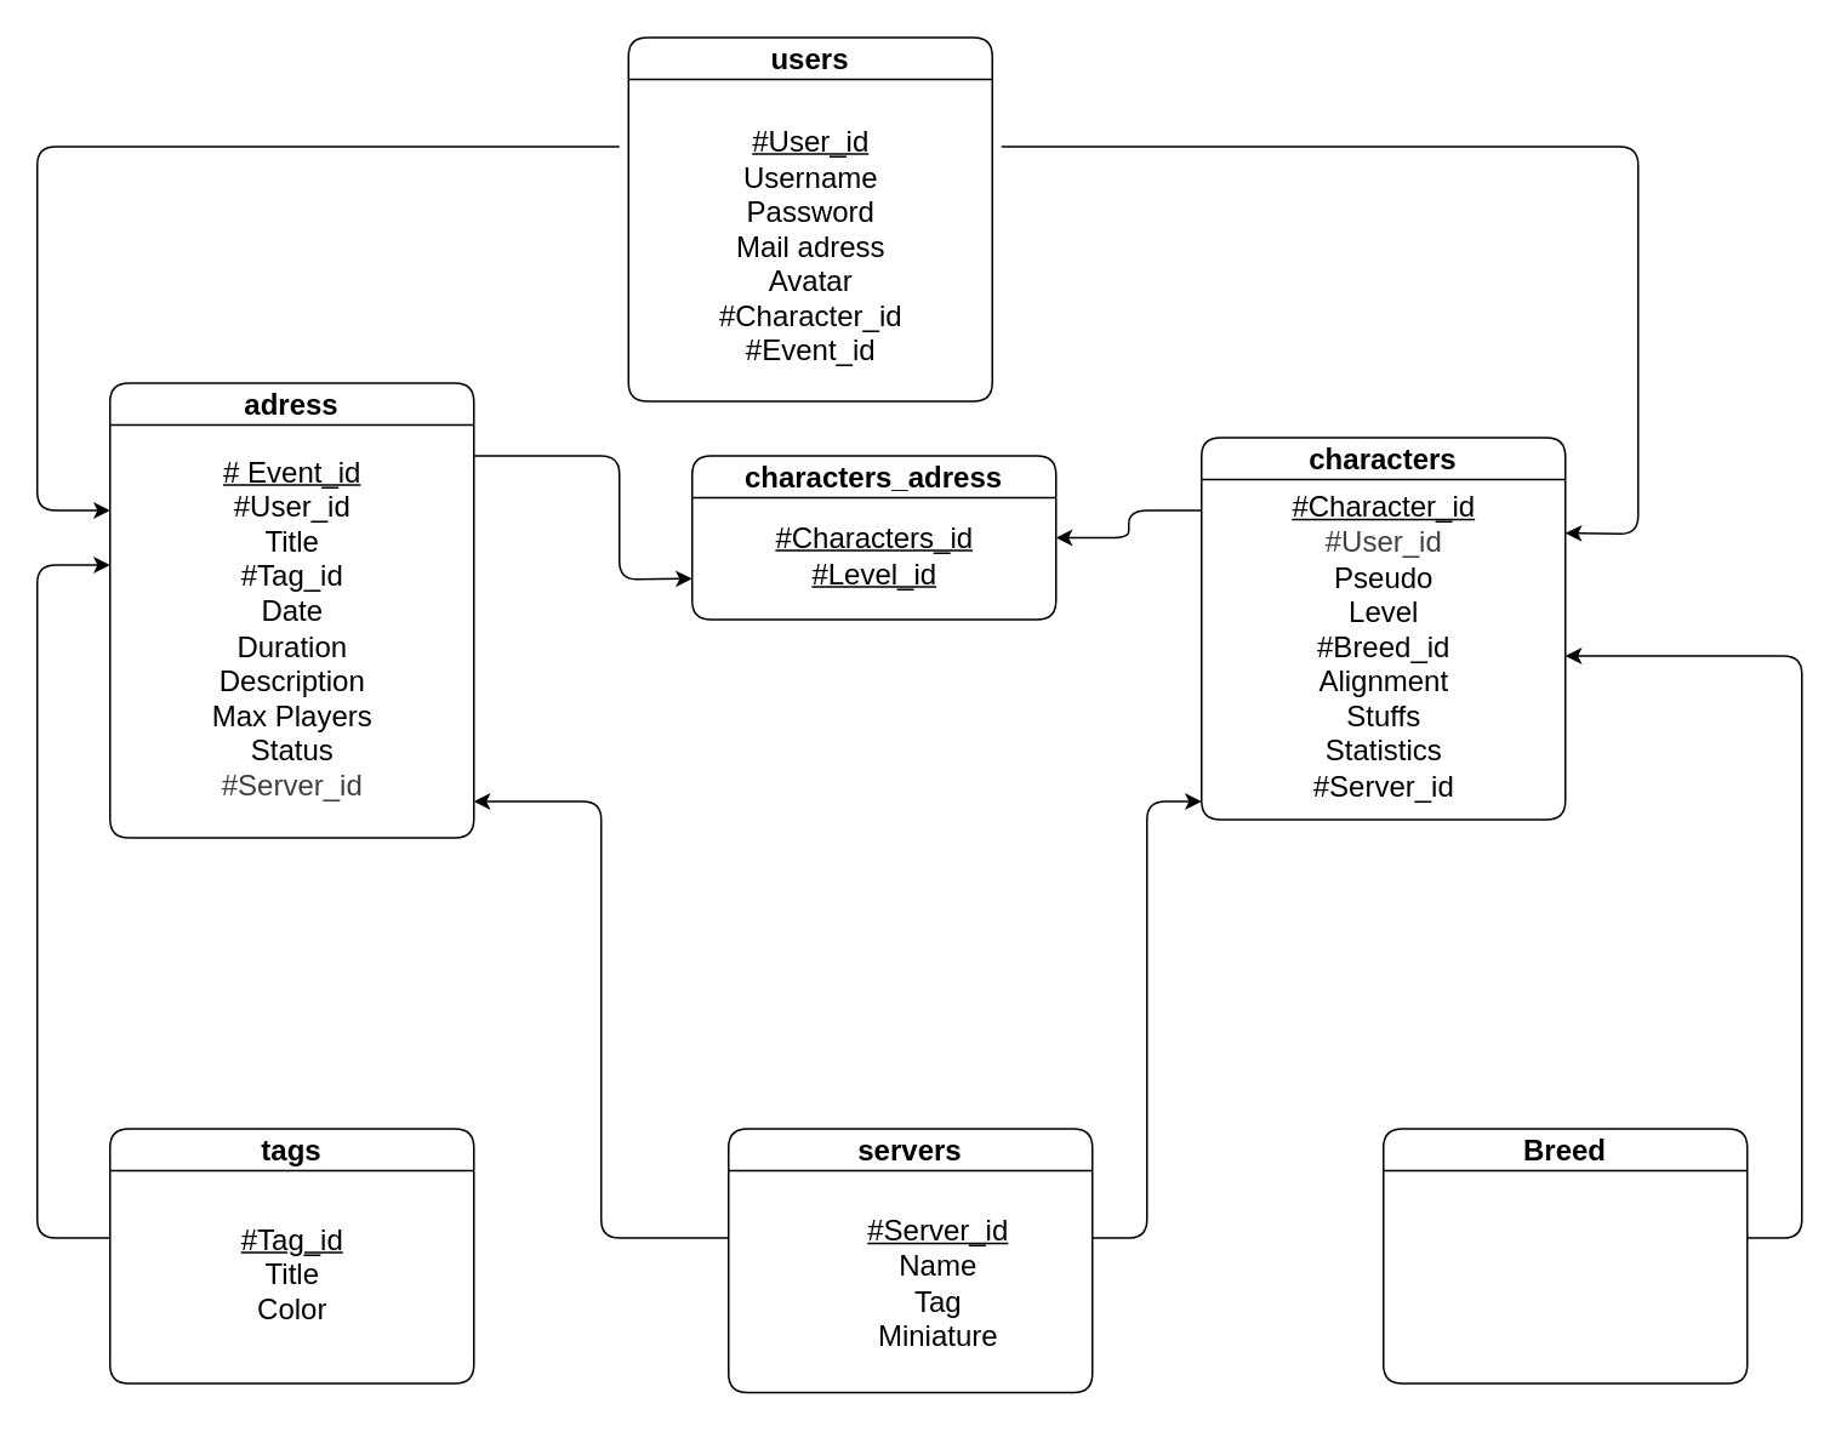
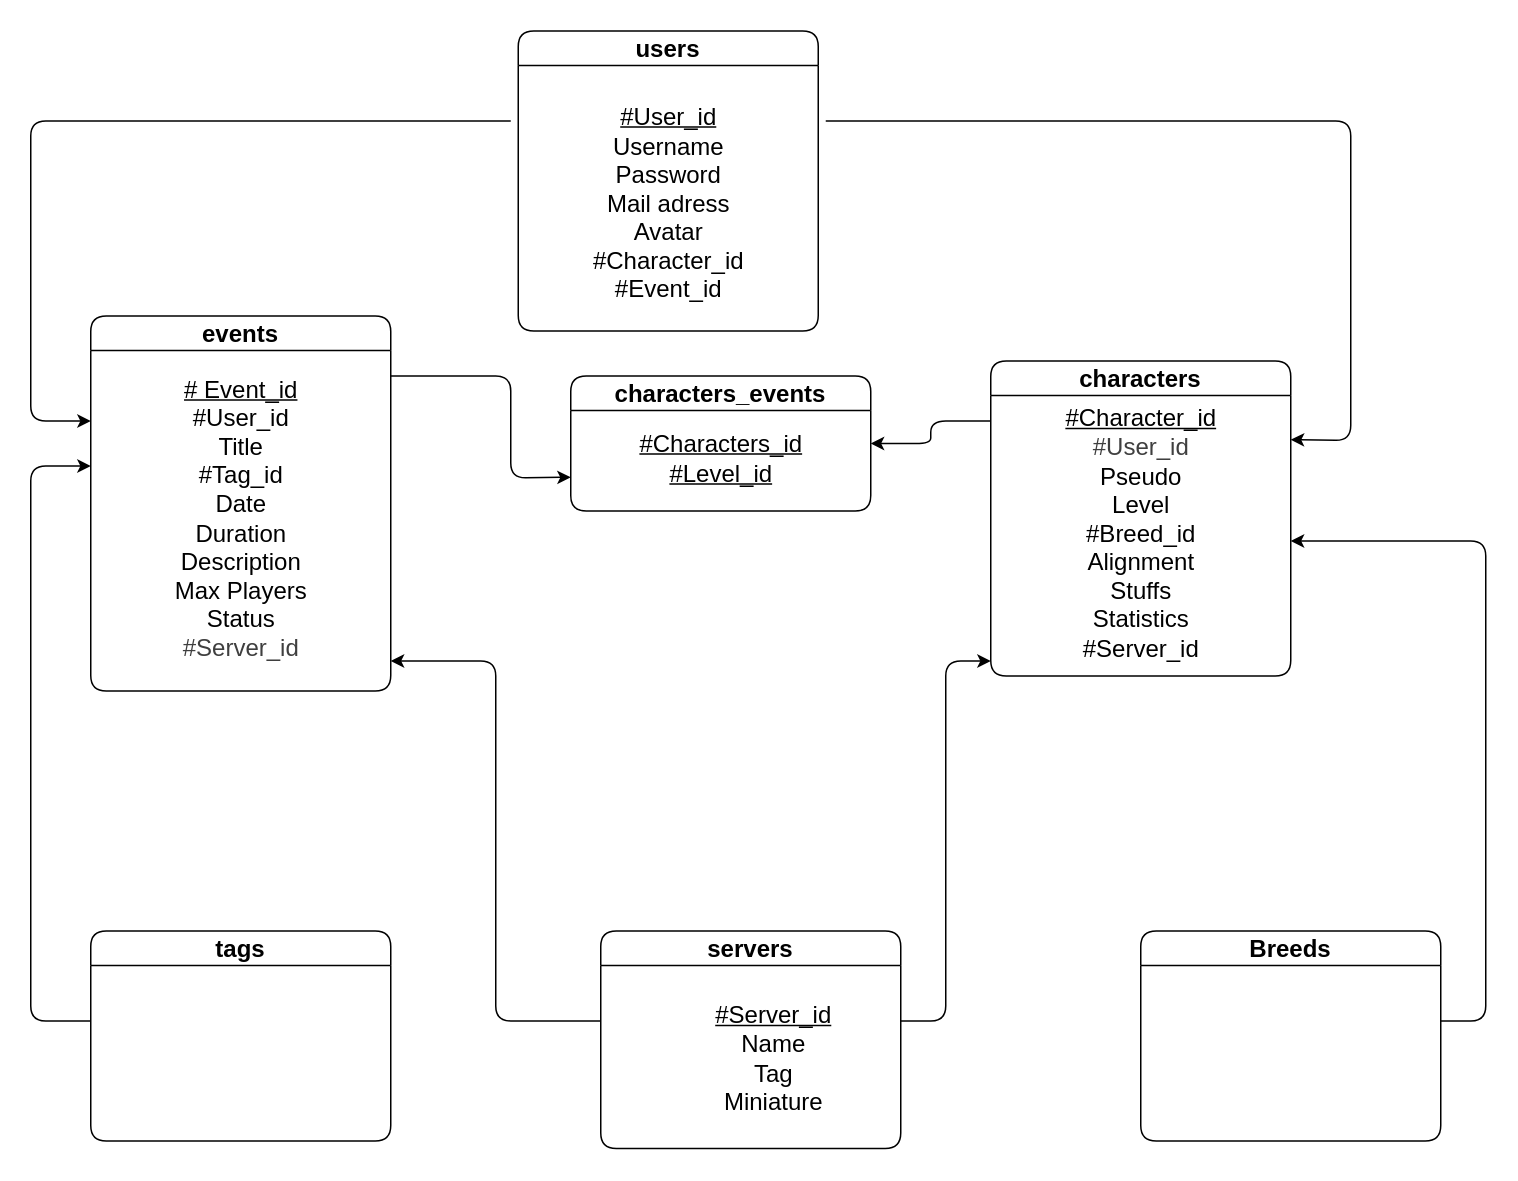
  <mxCell id="0" />
  <mxCell id="1" parent="0" />
  <mxCell id="2" style="edgeStyle=none;html=1;" parent="1" edge="1"><mxGeometry relative="1" as="geometry"><mxPoint x="660" y="440" as="targetPoint" /><mxPoint x="600" y="680" as="sourcePoint" /><Array as="points"><mxPoint x="630" y="680" /><mxPoint x="630" y="440" /></Array></mxGeometry></mxCell>
  <mxCell id="3" style="edgeStyle=none;html=1;entryX=1;entryY=0.5;entryDx=0;entryDy=0;" parent="1" target="21" edge="1"><mxGeometry relative="1" as="geometry"><mxPoint x="660" y="280" as="sourcePoint" /><Array as="points"><mxPoint x="620" y="280" /><mxPoint x="620" y="295" /></Array></mxGeometry></mxCell>
  <mxCell id="4" style="edgeStyle=none;html=1;exitX=1;exitY=0.25;exitDx=0;exitDy=0;entryX=1;entryY=0.25;entryDx=0;entryDy=0;" parent="1" target="5" edge="1"><mxGeometry relative="1" as="geometry"><mxPoint x="550" y="80" as="sourcePoint" /><Array as="points"><mxPoint x="900" y="80" /><mxPoint x="900" y="293" /></Array></mxGeometry></mxCell>
  <mxCell id="5" value="&lt;span style=&quot;font-size: 16px;&quot;&gt;characters&lt;/span&gt;" style="swimlane;whiteSpace=wrap;html=1;fillColor=#FFFFFF;rounded=1;shadow=0;glass=0;swimlaneLine=1;separatorColor=none;" parent="1" vertex="1"><mxGeometry x="660" y="240" width="200" height="210" as="geometry" /></mxCell>
  <mxCell id="6" value="&lt;div&gt;&lt;span style=&quot;font-size: 16px;&quot;&gt;&lt;u&gt;#Character_id&lt;/u&gt;&lt;/span&gt;&lt;/div&gt;&lt;div&gt;&lt;span style=&quot;color: rgb(63, 63, 63); font-size: 16px;&quot;&gt;#User_id&lt;/span&gt;&lt;span style=&quot;font-size: 16px;&quot;&gt;&lt;u&gt;&lt;br&gt;&lt;/u&gt;&lt;/span&gt;&lt;/div&gt;&lt;div&gt;&lt;span style=&quot;font-size: 16px;&quot;&gt;Pseudo&lt;/span&gt;&lt;/div&gt;&lt;div&gt;&lt;span style=&quot;font-size: 16px;&quot;&gt;Level&lt;/span&gt;&lt;/div&gt;&lt;div&gt;&lt;span style=&quot;font-size: 16px;&quot;&gt;#Breed_id&lt;/span&gt;&lt;/div&gt;&lt;div&gt;&lt;span style=&quot;font-size: 16px;&quot;&gt;Alignment&lt;/span&gt;&lt;/div&gt;&lt;div&gt;&lt;span style=&quot;font-size: 16px;&quot;&gt;Stuffs&lt;/span&gt;&lt;/div&gt;&lt;div&gt;&lt;span style=&quot;font-size: 16px;&quot;&gt;Statistics&lt;/span&gt;&lt;/div&gt;&lt;div&gt;&lt;span style=&quot;font-size: 16px;&quot;&gt;#Server_id&lt;/span&gt;&lt;/div&gt;" style="text;html=1;align=center;verticalAlign=middle;resizable=0;points=[];autosize=1;strokeColor=none;fillColor=none;" parent="5" vertex="1"><mxGeometry x="40" y="20" width="120" height="190" as="geometry" /></mxCell>
  <mxCell id="7" value="&lt;font style=&quot;font-size: 16px;&quot;&gt;users&lt;/font&gt;" style="swimlane;whiteSpace=wrap;html=1;rounded=1;" parent="1" vertex="1"><mxGeometry x="345" y="20" width="200" height="200" as="geometry" /></mxCell>
  <mxCell id="8" value="&lt;font style=&quot;font-size: 16px;&quot;&gt;&lt;u&gt;#User_id&lt;/u&gt;&lt;/font&gt;&lt;div&gt;&lt;font size=&quot;3&quot; style=&quot;&quot;&gt;Username&lt;/font&gt;&lt;/div&gt;&lt;div&gt;&lt;font size=&quot;3&quot; style=&quot;&quot;&gt;Password&lt;/font&gt;&lt;/div&gt;&lt;div&gt;&lt;font size=&quot;3&quot; style=&quot;&quot;&gt;Mail adress&lt;/font&gt;&lt;/div&gt;&lt;div&gt;&lt;font size=&quot;3&quot; style=&quot;&quot;&gt;Avatar&lt;/font&gt;&lt;/div&gt;&lt;div&gt;&lt;font size=&quot;3&quot; style=&quot;&quot;&gt;#Character_id&lt;/font&gt;&lt;/div&gt;&lt;div&gt;&lt;font size=&quot;3&quot; style=&quot;&quot;&gt;#Event_id&lt;/font&gt;&lt;/div&gt;" style="text;html=1;align=center;verticalAlign=middle;resizable=0;points=[];autosize=1;strokeColor=none;fillColor=none;" parent="7" vertex="1"><mxGeometry x="40" y="40" width="120" height="150" as="geometry" /></mxCell>
  <mxCell id="9" style="edgeStyle=none;html=1;entryX=0;entryY=0.75;entryDx=0;entryDy=0;" parent="1" target="21" edge="1"><mxGeometry relative="1" as="geometry"><mxPoint x="260" y="250" as="sourcePoint" /><Array as="points"><mxPoint x="340" y="250" /><mxPoint x="340" y="318" /></Array></mxGeometry></mxCell>
  <mxCell id="10" style="edgeStyle=none;html=1;" parent="1" edge="1"><mxGeometry relative="1" as="geometry"><mxPoint x="60" y="280" as="targetPoint" /><mxPoint x="340" y="80" as="sourcePoint" /><Array as="points"><mxPoint x="20" y="80" /><mxPoint x="20" y="280" /></Array></mxGeometry></mxCell>
- <mxCell id="11" value="&lt;font style=&quot;font-size: 16px;&quot;&gt;adress&lt;/font&gt;" style="swimlane;whiteSpace=wrap;html=1;rounded=1;startSize=23;" parent="1" vertex="1"><mxGeometry x="60" y="210" width="200" height="250" as="geometry" /></mxCell>
+ <mxCell id="11" value="&lt;font style=&quot;font-size: 16px;&quot;&gt;events&lt;/font&gt;" style="swimlane;whiteSpace=wrap;html=1;rounded=1;startSize=23;" parent="1" vertex="1"><mxGeometry x="60" y="210" width="200" height="250" as="geometry" /></mxCell>
  <mxCell id="12" value="&lt;span style=&quot;font-size: 16px;&quot;&gt;&lt;u&gt;# Event_id&lt;/u&gt;&lt;/span&gt;&lt;div&gt;&lt;span style=&quot;font-size: 16px;&quot;&gt;#User_id&lt;br&gt;&lt;/span&gt;&lt;div&gt;&lt;span style=&quot;font-size: 16px;&quot;&gt;Title&lt;/span&gt;&lt;/div&gt;&lt;div&gt;&lt;span style=&quot;font-size: 16px;&quot;&gt;#Tag_id&lt;/span&gt;&lt;/div&gt;&lt;div&gt;&lt;span style=&quot;font-size: 16px; background-color: transparent;&quot;&gt;Date&lt;/span&gt;&lt;br&gt;&lt;/div&gt;&lt;div&gt;&lt;span style=&quot;font-size: 16px;&quot;&gt;Duration&lt;/span&gt;&lt;/div&gt;&lt;div&gt;&lt;span style=&quot;font-size: 16px;&quot;&gt;Description&lt;/span&gt;&lt;/div&gt;&lt;div&gt;&lt;span style=&quot;font-size: 16px;&quot;&gt;Max Players&lt;/span&gt;&lt;/div&gt;&lt;div&gt;&lt;span style=&quot;font-size: 16px;&quot;&gt;Status&lt;/span&gt;&lt;/div&gt;&lt;div&gt;&lt;span style=&quot;color: rgb(63, 63, 63); font-size: 16px;&quot;&gt;#Server_id&lt;/span&gt;&lt;/div&gt;&lt;/div&gt;" style="text;html=1;align=center;verticalAlign=middle;resizable=0;points=[];autosize=1;strokeColor=none;fillColor=none;" parent="11" vertex="1"><mxGeometry x="45" y="30" width="110" height="210" as="geometry" /></mxCell>
  <mxCell id="13" style="edgeStyle=none;html=1;" parent="1" edge="1"><mxGeometry relative="1" as="geometry"><mxPoint x="60" y="310" as="targetPoint" /><mxPoint x="60" y="680" as="sourcePoint" /><Array as="points"><mxPoint x="20" y="680" /><mxPoint x="20" y="310" /></Array></mxGeometry></mxCell>
  <mxCell id="14" value="&lt;font style=&quot;font-size: 16px;&quot;&gt;tags&lt;/font&gt;" style="swimlane;whiteSpace=wrap;html=1;rounded=1;" parent="1" vertex="1"><mxGeometry x="60" y="620" width="200" height="140" as="geometry" /></mxCell>
- <mxCell id="15" value="&lt;span style=&quot;font-size: 16px;&quot;&gt;&lt;u&gt;#Tag_id&lt;/u&gt;&lt;/span&gt;&lt;div&gt;&lt;span style=&quot;font-size: 16px;&quot;&gt;Title&lt;/span&gt;&lt;/div&gt;&lt;div&gt;&lt;span style=&quot;font-size: 16px;&quot;&gt;Color&lt;/span&gt;&lt;/div&gt;" style="text;html=1;align=center;verticalAlign=middle;resizable=0;points=[];autosize=1;strokeColor=none;fillColor=none;" parent="14" vertex="1"><mxGeometry x="60" y="45" width="80" height="70" as="geometry" /></mxCell>
  <mxCell id="16" style="edgeStyle=none;html=1;" parent="1" edge="1"><mxGeometry relative="1" as="geometry"><mxPoint x="860" y="360" as="targetPoint" /><mxPoint x="960" y="680" as="sourcePoint" /><Array as="points"><mxPoint x="990" y="680" /><mxPoint x="990" y="360" /></Array></mxGeometry></mxCell>
- <mxCell id="17" value="&lt;font style=&quot;font-size: 16px;&quot;&gt;Breed&lt;/font&gt;" style="swimlane;whiteSpace=wrap;html=1;rounded=1;" parent="1" vertex="1"><mxGeometry x="760" y="620" width="200" height="140" as="geometry" /></mxCell>
+ <mxCell id="17" value="&lt;font style=&quot;font-size: 16px;&quot;&gt;Breeds&lt;/font&gt;" style="swimlane;whiteSpace=wrap;html=1;rounded=1;" parent="1" vertex="1"><mxGeometry x="760" y="620" width="200" height="140" as="geometry" /></mxCell>
  <mxCell id="18" value="&lt;font style=&quot;font-size: 16px;&quot;&gt;servers&lt;/font&gt;" style="swimlane;whiteSpace=wrap;html=1;startSize=23;rounded=1;fillStyle=auto;fillColor=default;" parent="1" vertex="1"><mxGeometry x="400" y="620" width="200" height="145" as="geometry" /></mxCell>
  <mxCell id="19" value="&lt;span style=&quot;font-size: 16px;&quot;&gt;&lt;u&gt;#Server_id&lt;/u&gt;&lt;/span&gt;&lt;div&gt;&lt;span style=&quot;font-size: 16px;&quot;&gt;Name&lt;/span&gt;&lt;/div&gt;&lt;div&gt;&lt;span style=&quot;font-size: 16px;&quot;&gt;Tag&lt;/span&gt;&lt;/div&gt;&lt;div&gt;&lt;span style=&quot;font-size: 16px;&quot;&gt;Miniature&lt;/span&gt;&lt;/div&gt;" style="text;html=1;align=center;verticalAlign=middle;resizable=0;points=[];autosize=1;strokeColor=none;fillColor=none;" parent="18" vertex="1"><mxGeometry x="65" y="40" width="100" height="90" as="geometry" /></mxCell>
  <mxCell id="20" style="edgeStyle=none;html=1;" parent="1" edge="1"><mxGeometry relative="1" as="geometry"><mxPoint x="400" y="680" as="sourcePoint" /><mxPoint x="260" y="440" as="targetPoint" /><Array as="points"><mxPoint x="330" y="680" /><mxPoint x="330" y="440" /></Array></mxGeometry></mxCell>
- <mxCell id="21" value="&lt;font style=&quot;font-size: 16px;&quot;&gt;characters_adress&lt;/font&gt;" style="swimlane;whiteSpace=wrap;html=1;rounded=1;" parent="1" vertex="1"><mxGeometry x="380" y="250" width="200" height="90" as="geometry" /></mxCell>
+ <mxCell id="21" value="&lt;font style=&quot;font-size: 16px;&quot;&gt;characters_events&lt;/font&gt;" style="swimlane;whiteSpace=wrap;html=1;rounded=1;" parent="1" vertex="1"><mxGeometry x="380" y="250" width="200" height="90" as="geometry" /></mxCell>
  <mxCell id="22" value="&lt;span style=&quot;font-size: 16px;&quot;&gt;&lt;u&gt;#Characters_id&lt;/u&gt;&lt;/span&gt;&lt;div&gt;&lt;span style=&quot;font-size: 16px;&quot;&gt;&lt;u&gt;#Level_id&lt;/u&gt;&lt;/span&gt;&lt;/div&gt;" style="text;html=1;align=center;verticalAlign=middle;resizable=0;points=[];autosize=1;strokeColor=none;fillColor=none;" parent="21" vertex="1"><mxGeometry x="35" y="30" width="130" height="50" as="geometry" /></mxCell>
